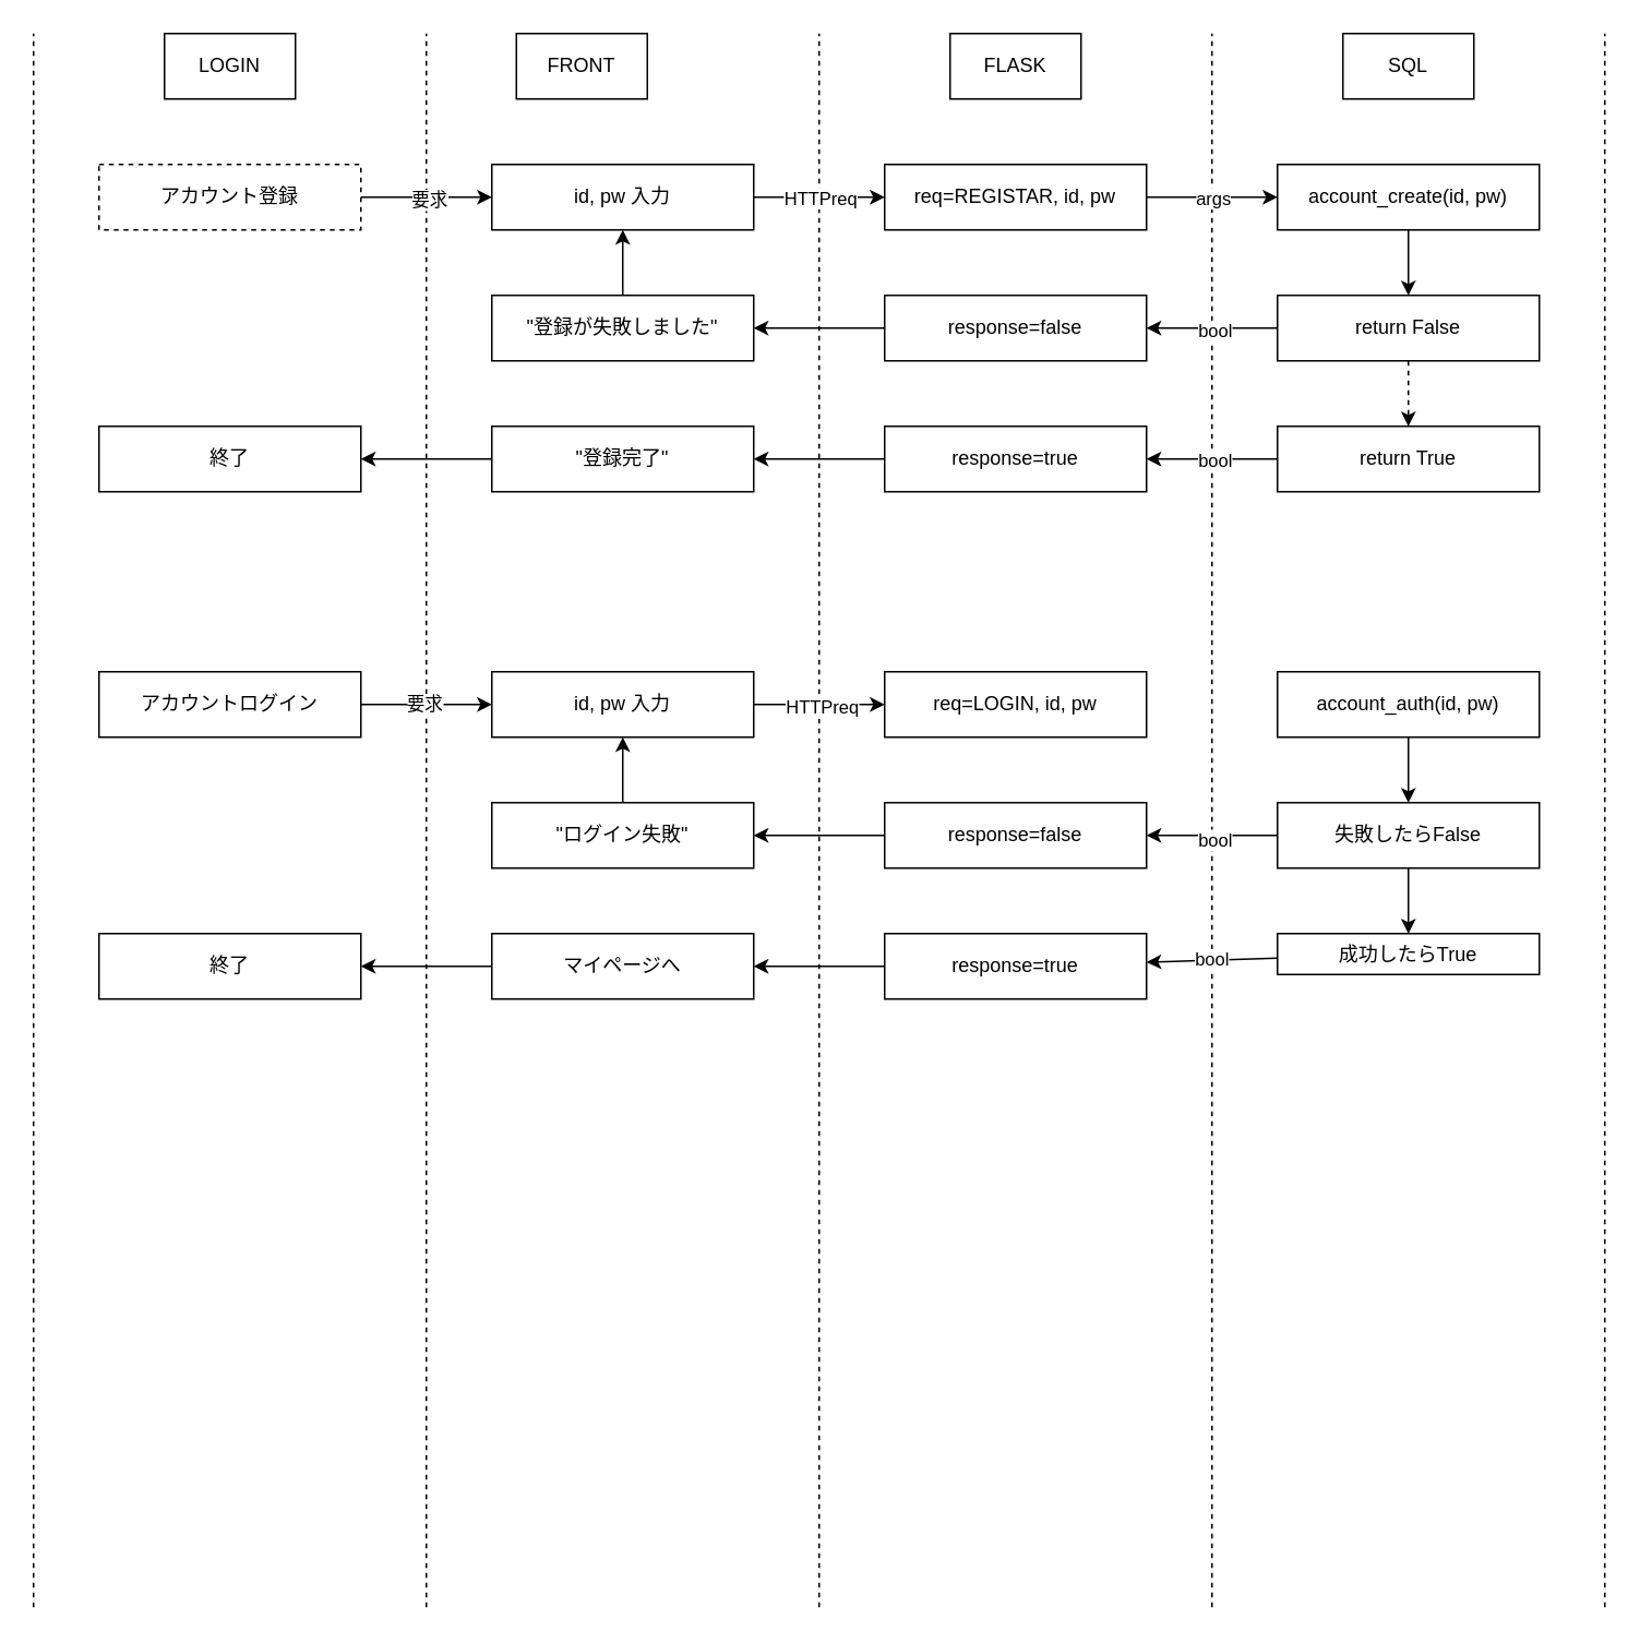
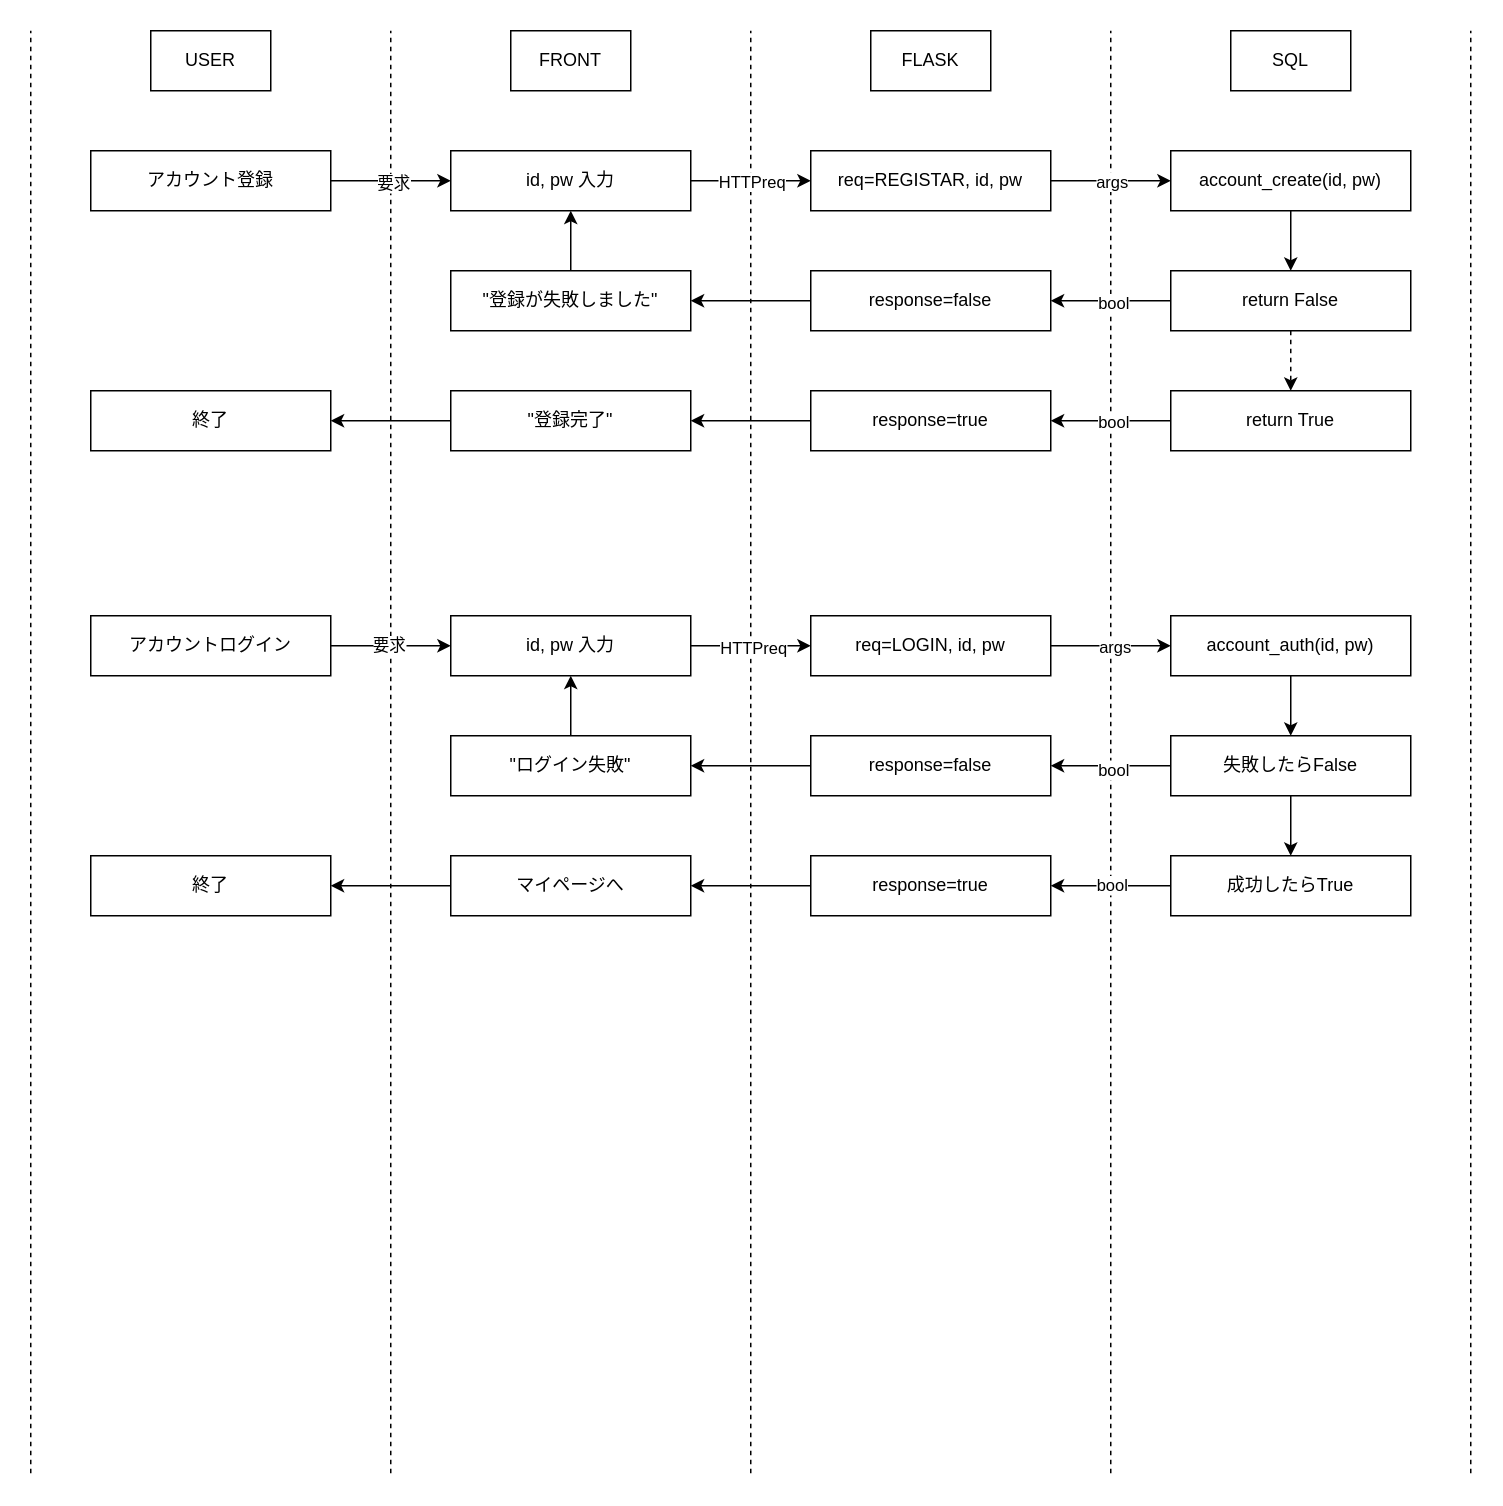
  <mxCell id="0" />
  <mxCell id="1" parent="0" />
- <mxCell id="2" value="FRONT" style="rounded=0;whiteSpace=wrap;html=1;" vertex="1" parent="1"><mxGeometry x="315" y="20" width="80" height="40" as="geometry" /></mxCell>
+ <mxCell id="2" value="FRONT" style="rounded=0;whiteSpace=wrap;html=1;" vertex="1" parent="1"><mxGeometry x="340" width="80" height="40" as="geometry" y="20" /></mxCell>
  <mxCell id="3" value="" style="endArrow=none;dashed=1;html=1;" edge="1" parent="1"><mxGeometry width="50" height="50" relative="1" as="geometry"><mxPoint x="260" y="981.6" as="sourcePoint" /><mxPoint x="260" as="targetPoint" y="20" /></mxGeometry></mxCell>
  <mxCell id="4" value="" style="endArrow=none;dashed=1;html=1;" edge="1" parent="1"><mxGeometry width="50" height="50" relative="1" as="geometry"><mxPoint x="500" y="981.6" as="sourcePoint" /><mxPoint x="500" as="targetPoint" y="20" /></mxGeometry></mxCell>
  <mxCell id="5" value="" style="endArrow=none;dashed=1;html=1;" edge="1" parent="1"><mxGeometry width="50" height="50" relative="1" as="geometry"><mxPoint x="740" y="981.6" as="sourcePoint" /><mxPoint x="740" as="targetPoint" y="20" /></mxGeometry></mxCell>
  <mxCell id="6" value="FLASK" style="rounded=0;whiteSpace=wrap;html=1;" vertex="1" parent="1"><mxGeometry x="580" width="80" height="40" as="geometry" y="20" /></mxCell>
  <mxCell id="7" value="SQL" style="rounded=0;whiteSpace=wrap;html=1;" vertex="1" parent="1"><mxGeometry x="820" width="80" height="40" as="geometry" y="20" /></mxCell>
  <mxCell id="8" value="" style="endArrow=none;dashed=1;html=1;" edge="1" parent="1"><mxGeometry width="50" height="50" relative="1" as="geometry"><mxPoint y="981.6" as="sourcePoint" x="20" /><mxPoint as="targetPoint" x="20" y="20" /></mxGeometry></mxCell>
  <mxCell id="9" value="" style="endArrow=none;dashed=1;html=1;" edge="1" parent="1"><mxGeometry width="50" height="50" relative="1" as="geometry"><mxPoint x="980" y="981.6" as="sourcePoint" /><mxPoint x="980" as="targetPoint" y="20" /></mxGeometry></mxCell>
- <mxCell id="10" value="LOGIN" style="rounded=0;whiteSpace=wrap;html=1;" vertex="1" parent="1"><mxGeometry x="100" width="80" height="40" as="geometry" y="20" /></mxCell>
+ <mxCell id="10" value="USER" style="rounded=0;whiteSpace=wrap;html=1;" vertex="1" parent="1"><mxGeometry x="100" width="80" height="40" as="geometry" y="20" /></mxCell>
  <mxCell id="11" value="" style="edgeStyle=none;html=1;" edge="1" parent="1" source="13" target="16"><mxGeometry relative="1" as="geometry" /></mxCell>
  <mxCell id="12" value="要求" style="edgeLabel;html=1;align=center;verticalAlign=middle;resizable=0;points=[];" vertex="1" connectable="0" parent="11"><mxGeometry x="0.025" y="-1" relative="1" as="geometry"><mxPoint as="offset" /></mxGeometry></mxCell>
- <mxCell id="13" value="アカウント登録" style="rounded=0;whiteSpace=wrap;html=1;dashed=1;" vertex="1" parent="1"><mxGeometry x="60" y="100" width="160" height="40" as="geometry" /></mxCell>
+ <mxCell id="13" value="アカウント登録" style="rounded=0;whiteSpace=wrap;html=1;" vertex="1" parent="1"><mxGeometry x="60" y="100" width="160" height="40" as="geometry" /></mxCell>
  <mxCell id="14" value="" style="edgeStyle=none;html=1;" edge="1" parent="1" source="16" target="19"><mxGeometry relative="1" as="geometry" /></mxCell>
  <mxCell id="15" value="HTTPreq" style="edgeLabel;html=1;align=center;verticalAlign=middle;resizable=0;points=[];" vertex="1" connectable="0" parent="14"><mxGeometry y="1" relative="1" as="geometry"><mxPoint y="1" as="offset" /></mxGeometry></mxCell>
  <mxCell id="16" value="id, pw 入力" style="rounded=0;whiteSpace=wrap;html=1;" vertex="1" parent="1"><mxGeometry x="300" y="100" width="160" height="40" as="geometry" /></mxCell>
  <mxCell id="17" value="" style="edgeStyle=none;html=1;" edge="1" parent="1" source="19" target="21"><mxGeometry relative="1" as="geometry" /></mxCell>
  <mxCell id="18" value="args" style="edgeLabel;html=1;align=center;verticalAlign=middle;resizable=0;points=[];" vertex="1" connectable="0" parent="17"><mxGeometry relative="1" as="geometry"><mxPoint as="offset" /></mxGeometry></mxCell>
  <mxCell id="19" value="req=REGISTAR, id, pw" style="rounded=0;whiteSpace=wrap;html=1;" vertex="1" parent="1"><mxGeometry x="540" y="100" width="160" height="40" as="geometry" /></mxCell>
  <mxCell id="20" value="" style="edgeStyle=none;html=1;" edge="1" parent="1" source="21" target="25"><mxGeometry relative="1" as="geometry" /></mxCell>
  <mxCell id="21" value="account_create(id, pw)" style="rounded=0;whiteSpace=wrap;html=1;" vertex="1" parent="1"><mxGeometry x="780" y="100" width="160" height="40" as="geometry" /></mxCell>
  <mxCell id="22" value="" style="edgeStyle=none;html=1;" edge="1" parent="1" source="25" target="27"><mxGeometry relative="1" as="geometry" /></mxCell>
  <mxCell id="23" value="bool" style="edgeLabel;html=1;align=center;verticalAlign=middle;resizable=0;points=[];" vertex="1" connectable="0" parent="22"><mxGeometry x="-0.025" y="1" relative="1" as="geometry"><mxPoint as="offset" /></mxGeometry></mxCell>
  <mxCell id="24" value="" style="edgeStyle=none;html=1;dashed=1;" edge="1" parent="1" source="25" target="32"><mxGeometry relative="1" as="geometry" /></mxCell>
  <mxCell id="25" value="return False" style="rounded=0;whiteSpace=wrap;html=1;" vertex="1" parent="1"><mxGeometry x="780" y="180" width="160" height="40" as="geometry" /></mxCell>
  <mxCell id="26" value="" style="edgeStyle=none;html=1;" edge="1" parent="1" source="27" target="29"><mxGeometry relative="1" as="geometry" /></mxCell>
  <mxCell id="27" value="response=false" style="rounded=0;whiteSpace=wrap;html=1;" vertex="1" parent="1"><mxGeometry x="540" y="180" width="160" height="40" as="geometry" /></mxCell>
  <mxCell id="28" value="" style="edgeStyle=none;html=1;" edge="1" parent="1" source="29" target="16"><mxGeometry relative="1" as="geometry" /></mxCell>
  <mxCell id="29" value="&quot;登録が失敗しました&quot;" style="rounded=0;whiteSpace=wrap;html=1;" vertex="1" parent="1"><mxGeometry x="300" y="180" width="160" height="40" as="geometry" /></mxCell>
  <mxCell id="30" value="" style="edgeStyle=none;html=1;" edge="1" parent="1" source="32" target="34"><mxGeometry relative="1" as="geometry" /></mxCell>
  <mxCell id="31" value="bool" style="edgeLabel;html=1;align=center;verticalAlign=middle;resizable=0;points=[];" vertex="1" connectable="0" parent="30"><mxGeometry x="-0.025" relative="1" as="geometry"><mxPoint as="offset" /></mxGeometry></mxCell>
  <mxCell id="32" value="return True" style="rounded=0;whiteSpace=wrap;html=1;" vertex="1" parent="1"><mxGeometry x="780" y="260" width="160" height="40" as="geometry" /></mxCell>
  <mxCell id="33" value="" style="edgeStyle=none;html=1;" edge="1" parent="1" source="34" target="36"><mxGeometry relative="1" as="geometry" /></mxCell>
  <mxCell id="34" value="response=true" style="rounded=0;whiteSpace=wrap;html=1;" vertex="1" parent="1"><mxGeometry x="540" y="260" width="160" height="40" as="geometry" /></mxCell>
  <mxCell id="35" value="" style="edgeStyle=none;html=1;" edge="1" parent="1" source="36" target="37"><mxGeometry relative="1" as="geometry" /></mxCell>
  <mxCell id="36" value="&quot;登録完了&quot;" style="rounded=0;whiteSpace=wrap;html=1;" vertex="1" parent="1"><mxGeometry x="300" y="260" width="160" height="40" as="geometry" /></mxCell>
  <mxCell id="37" value="終了" style="rounded=0;whiteSpace=wrap;html=1;" vertex="1" parent="1"><mxGeometry x="60" y="260" width="160" height="40" as="geometry" /></mxCell>
  <mxCell id="38" value="" style="edgeStyle=none;html=1;" edge="1" parent="1" source="40" target="43"><mxGeometry relative="1" as="geometry" /></mxCell>
  <mxCell id="39" value="要求" style="edgeLabel;html=1;align=center;verticalAlign=middle;resizable=0;points=[];" vertex="1" connectable="0" parent="38"><mxGeometry x="-0.05" y="1" relative="1" as="geometry"><mxPoint as="offset" /></mxGeometry></mxCell>
  <mxCell id="40" value="アカウントログイン" style="rounded=0;whiteSpace=wrap;html=1;" vertex="1" parent="1"><mxGeometry x="60" y="410" width="160" height="40" as="geometry" /></mxCell>
  <mxCell id="41" value="" style="edgeStyle=none;html=1;" edge="1" parent="1" source="43" target="46"><mxGeometry relative="1" as="geometry" /></mxCell>
  <mxCell id="42" value="HTTPreq" style="edgeLabel;html=1;align=center;verticalAlign=middle;resizable=0;points=[];" vertex="1" connectable="0" parent="41"><mxGeometry x="0.025" y="-1" relative="1" as="geometry"><mxPoint as="offset" /></mxGeometry></mxCell>
  <mxCell id="43" value="id, pw 入力" style="rounded=0;whiteSpace=wrap;html=1;" vertex="1" parent="1"><mxGeometry x="300" y="410" width="160" height="40" as="geometry" /></mxCell>
+ <mxCell id="44" value="" style="edgeStyle=none;html=1;" edge="1" parent="1" source="46" target="48"><mxGeometry relative="1" as="geometry" /></mxCell>
+ <mxCell id="45" value="args" style="edgeLabel;html=1;align=center;verticalAlign=middle;resizable=0;points=[];" vertex="1" connectable="0" parent="44"><mxGeometry x="0.05" relative="1" as="geometry"><mxPoint as="offset" /></mxGeometry></mxCell>
  <mxCell id="46" value="req=LOGIN, id, pw" style="rounded=0;whiteSpace=wrap;html=1;" vertex="1" parent="1"><mxGeometry x="540" y="410" width="160" height="40" as="geometry" /></mxCell>
  <mxCell id="47" value="" style="edgeStyle=none;html=1;" edge="1" parent="1" source="48" target="58"><mxGeometry relative="1" as="geometry" /></mxCell>
  <mxCell id="48" value="account_auth(id, pw)" style="rounded=0;whiteSpace=wrap;html=1;" vertex="1" parent="1"><mxGeometry x="780" y="410" width="160" height="40" as="geometry" /></mxCell>
  <mxCell id="49" value="" style="edgeStyle=none;html=1;" edge="1" parent="1" source="50" target="43"><mxGeometry relative="1" as="geometry" /></mxCell>
  <mxCell id="50" value="&quot;ログイン失敗&quot;" style="rounded=0;whiteSpace=wrap;html=1;" vertex="1" parent="1"><mxGeometry x="300" y="490" width="160" height="40" as="geometry" /></mxCell>
  <mxCell id="51" value="" style="edgeStyle=none;html=1;" edge="1" parent="1" source="52" target="64"><mxGeometry relative="1" as="geometry" /></mxCell>
  <mxCell id="52" value="マイページへ" style="rounded=0;whiteSpace=wrap;html=1;" vertex="1" parent="1"><mxGeometry x="300" y="570" width="160" height="40" as="geometry" /></mxCell>
  <mxCell id="53" value="" style="edgeStyle=none;html=1;" edge="1" parent="1" source="54" target="50"><mxGeometry relative="1" as="geometry" /></mxCell>
  <mxCell id="54" value="response=false" style="rounded=0;whiteSpace=wrap;html=1;" vertex="1" parent="1"><mxGeometry x="540" y="490" width="160" height="40" as="geometry" /></mxCell>
  <mxCell id="55" value="" style="edgeStyle=none;html=1;" edge="1" parent="1" source="58" target="61"><mxGeometry relative="1" as="geometry" /></mxCell>
  <mxCell id="56" value="" style="edgeStyle=none;html=1;" edge="1" parent="1" source="58" target="54"><mxGeometry relative="1" as="geometry" /></mxCell>
  <mxCell id="57" value="bool" style="edgeLabel;html=1;align=center;verticalAlign=middle;resizable=0;points=[];" vertex="1" connectable="0" parent="56"><mxGeometry x="-0.025" y="2" relative="1" as="geometry"><mxPoint as="offset" /></mxGeometry></mxCell>
  <mxCell id="58" value="失敗したらFalse" style="rounded=0;whiteSpace=wrap;html=1;" vertex="1" parent="1"><mxGeometry x="780" y="490" width="160" height="40" as="geometry" /></mxCell>
  <mxCell id="59" value="" style="edgeStyle=none;html=1;" edge="1" parent="1" source="61" target="63"><mxGeometry relative="1" as="geometry" /></mxCell>
  <mxCell id="60" value="bool" style="edgeLabel;html=1;align=center;verticalAlign=middle;resizable=0;points=[];" vertex="1" connectable="0" parent="59"><mxGeometry y="-1" relative="1" as="geometry"><mxPoint as="offset" /></mxGeometry></mxCell>
- <mxCell id="61" value="成功したらTrue" style="rounded=0;whiteSpace=wrap;html=1;" vertex="1" parent="1"><mxGeometry x="780" y="570" width="160" height="25" as="geometry" /></mxCell>
+ <mxCell id="61" value="成功したらTrue" style="rounded=0;whiteSpace=wrap;html=1;" vertex="1" parent="1"><mxGeometry x="780" y="570" width="160" height="40" as="geometry" /></mxCell>
  <mxCell id="62" value="" style="edgeStyle=none;html=1;" edge="1" parent="1" source="63" target="52"><mxGeometry relative="1" as="geometry" /></mxCell>
  <mxCell id="63" value="response=true" style="rounded=0;whiteSpace=wrap;html=1;" vertex="1" parent="1"><mxGeometry x="540" y="570" width="160" height="40" as="geometry" /></mxCell>
  <mxCell id="64" value="終了" style="rounded=0;whiteSpace=wrap;html=1;" vertex="1" parent="1"><mxGeometry x="60" y="570" width="160" height="40" as="geometry" /></mxCell>
